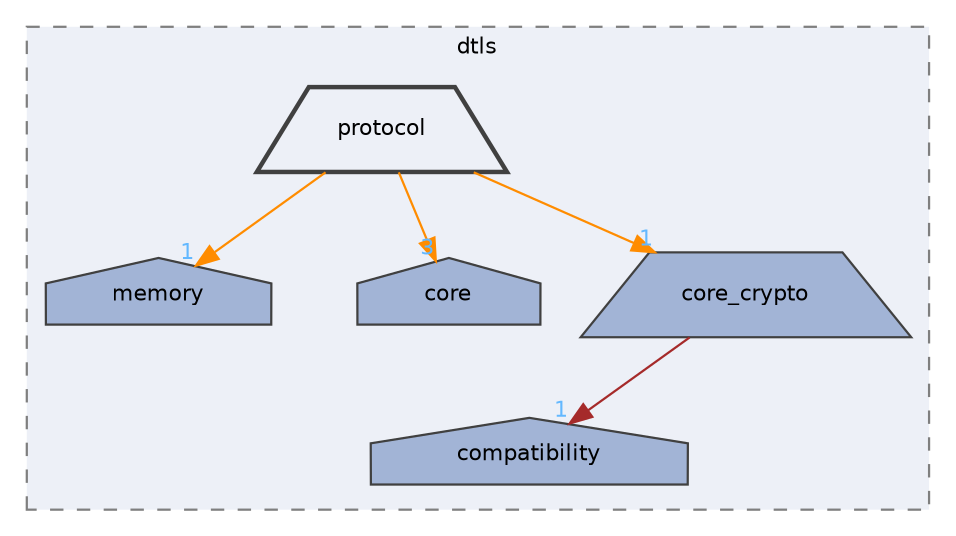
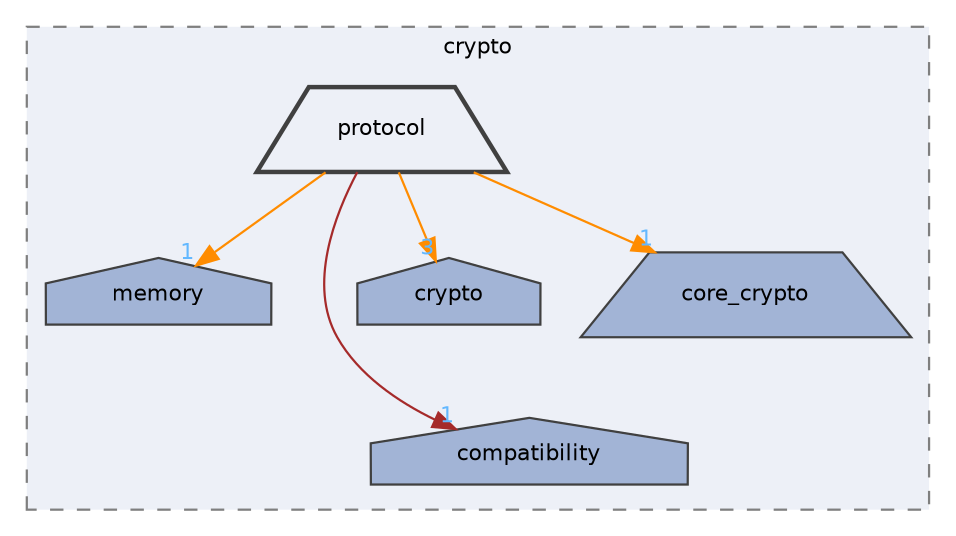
  digraph {
    compound=true
    node [color=grey25 fillcolor="#a2b4d6" fontname=Helvetica fontsize=10 shape=house style=filled]
    edge [color=darkorange fontcolor=steelblue1 fontname=Helvetica fontsize=10 headlabel=1 labeldistance=1.5 labelfontname=Helvetica labelfontsize=10]
    n1 [height=0.2 label=memory width=0.4]
    n2 [height=0.2 label=compatibility width=0.4]
-   n3 [height=0.2 label=core width=0.4]
+   n3 [height=0.2 label=crypto width=0.4]
    n4 [height=0.2 label=core_crypto shape=trapezium width=0.4]
    n5 [fillcolor="#edf0f7" height=0.2 label=protocol shape=trapezium style="filled,bold" width=0.4]
    subgraph cluster_1 {
      bgcolor="#edf0f7"
      fontname=Helvetica
      fontsize=10
-     label=dtls
+     label=crypto
      pencolor=grey50
      style="filled,dashed"
      n1
      n2
      n3
      n4
      n5
    }
    n5 -> n1
-   n4 -> n2 [color=brown]
+   n5 -> n2 [color=brown]
    n5 -> n3 [headlabel=3]
    n5 -> n4
  }
